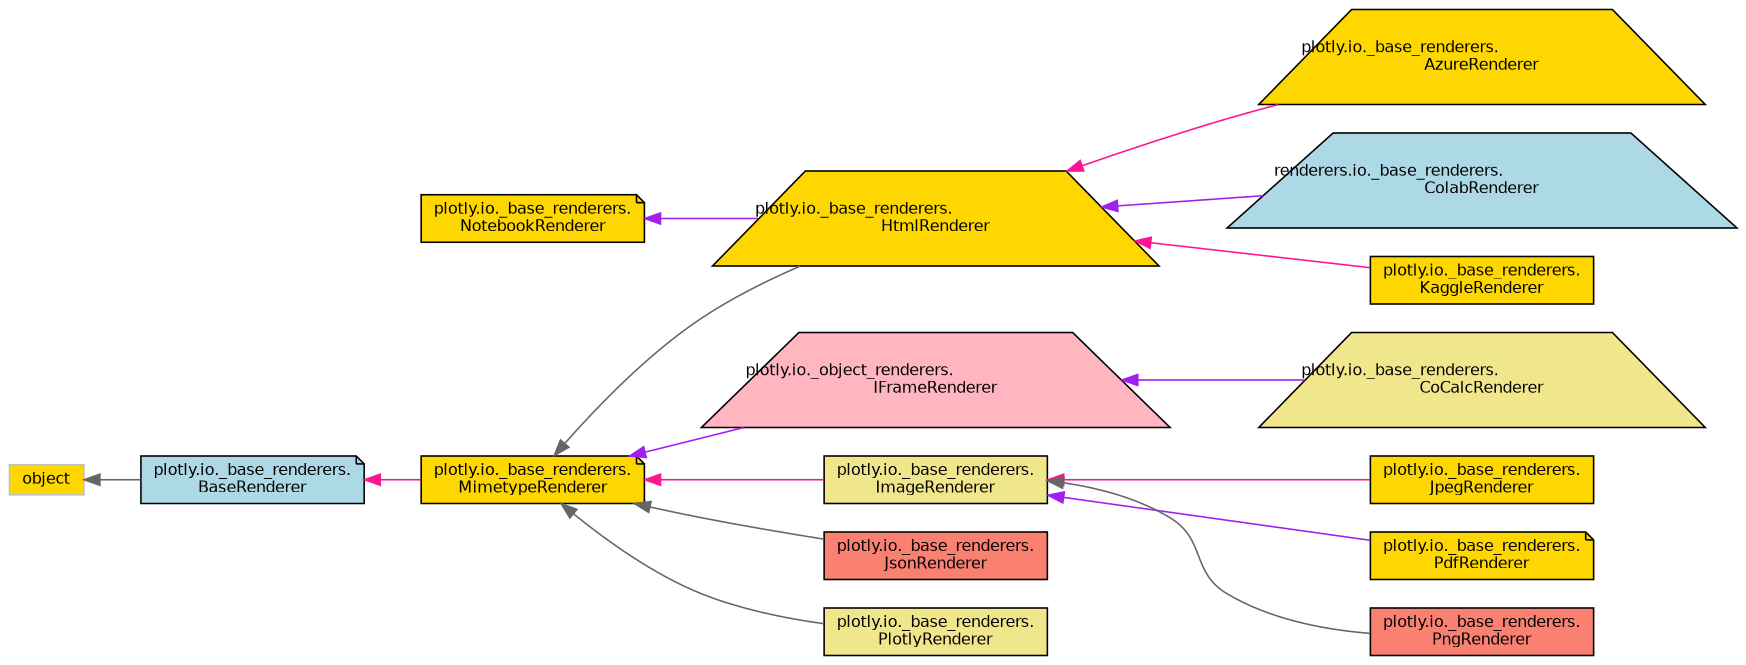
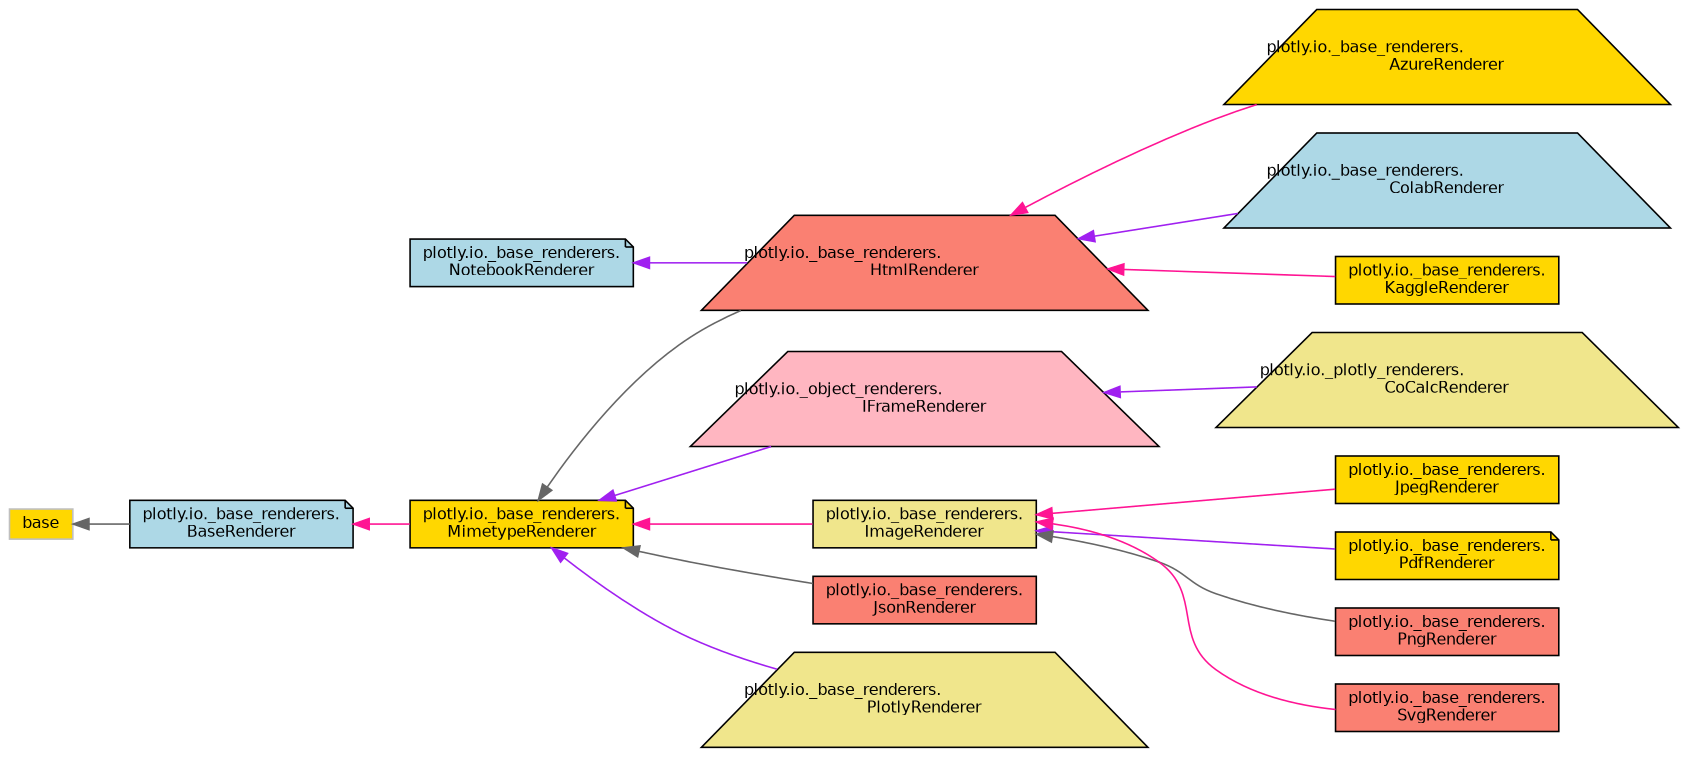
  digraph {
    rankdir=LR
    node [color=black fillcolor=gold fontname=Helvetica fontsize=10 shape=box style=filled]
    edge [color=deeppink dir=back fontname=Helvetica fontsize=10 labelfontname=Helvetica labelfontsize=10 style=solid]
    n1 [fontcolor=black height=0.2 label="plotly.io._base_renderers.\lMimetypeRenderer" shape=note width=0.4]
-   n2 [height=0.2 label="plotly.io._base_renderers.\lHtmlRenderer" shape=trapezium width=0.4]
+   n2 [fillcolor=salmon height=0.2 label="plotly.io._base_renderers.\lHtmlRenderer" shape=trapezium width=0.4]
    n3 [fillcolor=lightpink height=0.2 label="plotly.io._object_renderers.\lIFrameRenderer" shape=trapezium width=0.4]
    n4 [fillcolor=khaki height=0.2 label="plotly.io._base_renderers.\lImageRenderer" width=0.4]
    n5 [fillcolor=salmon height=0.2 label="plotly.io._base_renderers.\lJsonRenderer" width=0.4]
-   n6 [fillcolor=khaki height=0.2 label="plotly.io._base_renderers.\lPlotlyRenderer" width=0.4]
+   n6 [fillcolor=khaki height=0.2 label="plotly.io._base_renderers.\lPlotlyRenderer" shape=trapezium width=0.4]
    n7 [height=0.2 label="plotly.io._base_renderers.\lAzureRenderer" shape=trapezium width=0.4]
-   n8 [fillcolor=lightblue height=0.2 label="renderers.io._base_renderers.\lColabRenderer" shape=trapezium width=0.4]
+   n8 [fillcolor=lightblue height=0.2 label="plotly.io._base_renderers.\lColabRenderer" shape=trapezium width=0.4]
    n9 [height=0.2 label="plotly.io._base_renderers.\lKaggleRenderer" width=0.4]
-   n10 [fillcolor=khaki height=0.2 label="plotly.io._base_renderers.\lCoCalcRenderer" shape=trapezium width=0.4]
+   n10 [fillcolor=khaki height=0.2 label="plotly.io._plotly_renderers.\lCoCalcRenderer" shape=trapezium width=0.4]
    n11 [height=0.2 label="plotly.io._base_renderers.\lJpegRenderer" width=0.4]
    n12 [height=0.2 label="plotly.io._base_renderers.\lPdfRenderer" shape=note width=0.4]
    n13 [fillcolor=salmon height=0.2 label="plotly.io._base_renderers.\lPngRenderer" width=0.4]
+   n14 [fillcolor=salmon height=0.2 label="plotly.io._base_renderers.\lSvgRenderer" width=0.4]
    n15 [fillcolor=lightblue height=0.2 label="plotly.io._base_renderers.\lBaseRenderer" shape=note width=0.4]
-   n16 [color=grey75 height=0.2 label=object width=0.4]
-   n17 [height=0.2 label="plotly.io._base_renderers.\lNotebookRenderer" shape=note width=0.4]
+   n16 [color=grey75 height=0.2 label=base width=0.4]
+   n17 [fillcolor=lightblue height=0.2 label="plotly.io._base_renderers.\lNotebookRenderer" shape=note width=0.4]
    n1 -> n2 [color=gray40]
    n1 -> n3 [color=purple]
    n1 -> n4
    n1 -> n5 [color=gray40]
-   n1 -> n6 [color=gray40]
+   n1 -> n6 [color=purple]
    n2 -> n7
    n2 -> n8 [color=purple]
    n2 -> n9
    n3 -> n10 [color=purple]
    n4 -> n11
    n4 -> n12 [color=purple]
    n4 -> n13 [color=gray40]
+   n4 -> n14
    n15 -> n1
    n16 -> n15 [color=gray40]
    n17 -> n2 [color=purple]
  }
